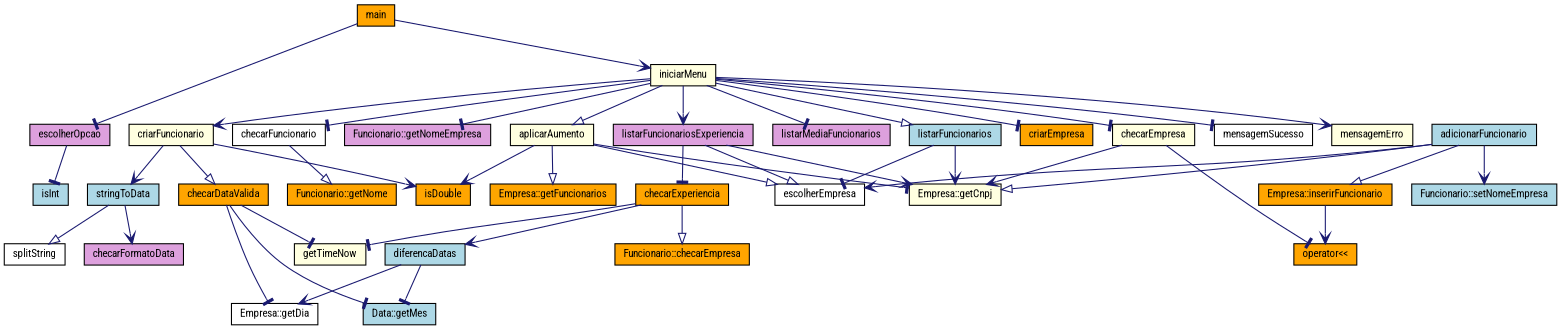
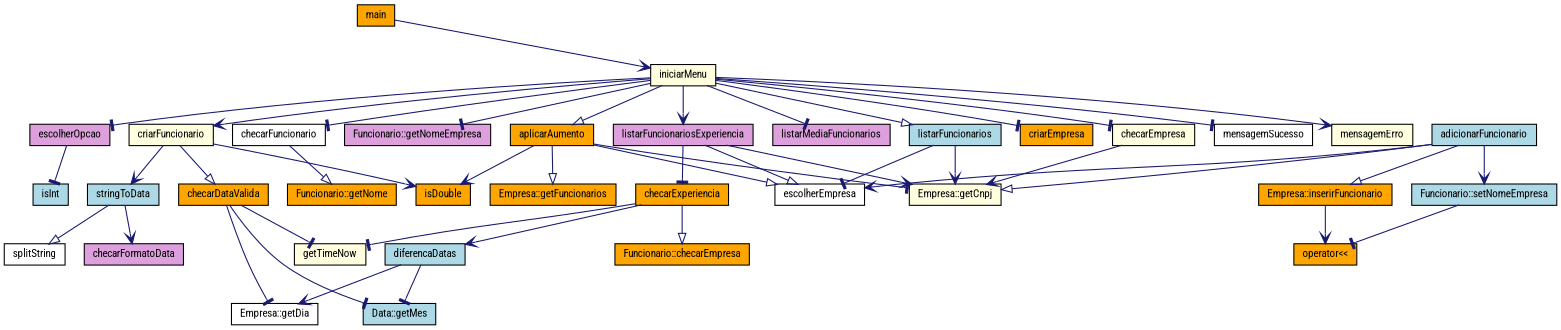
  digraph {
    fontname="Roboto Condensed"
    rankdir=TB
    node [color=black fillcolor=orange fontname="Roboto Condensed" fontsize=10 shape=record style=filled]
    edge [arrowhead=tee color=midnightblue fontname="Roboto Condensed" fontsize=10 labelfontname=Helvetica labelfontsize=10 style=solid]
    n1 [fontcolor=black height=0.2 label=main width=0.4]
    n2 [fillcolor=lightyellow height=0.2 label=iniciarMenu width=0.4]
    n3 [fillcolor=plum height=0.2 label=escolherOpcao width=0.4]
    n4 [height=0.2 label=criarEmpresa width=0.4]
    n5 [fillcolor=lightyellow height=0.2 label=checarEmpresa width=0.4]
    n6 [fillcolor=white height=0.2 label=mensagemSucesso width=0.4]
    n7 [fillcolor=lightyellow height=0.2 label=mensagemErro width=0.4]
    n8 [fillcolor=lightyellow height=0.2 label=criarFuncionario width=0.4]
    n9 [fillcolor=white height=0.2 label=checarFuncionario width=0.4]
    n10 [fillcolor=plum height=0.2 label="Funcionario::getNomeEmpresa" width=0.4]
    n11 [fillcolor=lightblue height=0.2 label=listarFuncionarios width=0.4]
    n12 [fillcolor=plum height=0.2 label=listarFuncionariosExperiencia width=0.4]
    n13 [fillcolor=plum height=0.2 label=listarMediaFuncionarios width=0.4]
-   n14 [fillcolor=lightyellow height=0.2 label=aplicarAumento width=0.4]
+   n14 [height=0.2 label=aplicarAumento width=0.4]
    n15 [fillcolor=lightblue height=0.2 label=isInt width=0.4]
    n16 [fillcolor=lightyellow height=0.2 label="Empresa::getCnpj" width=0.4]
    n17 [height=0.2 label=checarDataValida width=0.4]
    n18 [height=0.2 label=isDouble width=0.4]
    n19 [fillcolor=lightblue height=0.2 label=stringToData width=0.4]
    n20 [height=0.2 label="Funcionario::getNome" width=0.4]
    n21 [fillcolor=lightblue height=0.2 label=adicionarFuncionario width=0.4]
    n22 [fillcolor=white height=0.2 label=escolherEmpresa width=0.4]
    n23 [height=0.2 label="Empresa::inserirFuncionario" width=0.4]
    n24 [fillcolor=lightblue height=0.2 label="Funcionario::setNomeEmpresa" width=0.4]
    n25 [height=0.2 label=checarExperiencia width=0.4]
    n26 [height=0.2 label="Empresa::getFuncionarios" width=0.4]
    n27 [fillcolor=white height=0.2 label="Empresa::getDia" width=0.4]
    n28 [fillcolor=lightblue height=0.2 label="Data::getMes" width=0.4]
    n29 [fillcolor=lightyellow height=0.2 label=getTimeNow width=0.4]
    n30 [fillcolor=plum height=0.2 label=checarFormatoData width=0.4]
    n31 [fillcolor=white height=0.2 label=splitString width=0.4]
    n32 [height=0.2 label="operator\<\<" width=0.4]
    n33 [fillcolor=lightblue height=0.2 label=diferencaDatas width=0.4]
    n34 [height=0.2 label="Funcionario::checarEmpresa" width=0.4]
    n1 -> n2 [arrowhead=vee]
-   n1 -> n3
+   n2 -> n3
    n2 -> n4
    n2 -> n5
    n2 -> n6
    n2 -> n7 [arrowhead=vee]
    n2 -> n8 [arrowhead=vee]
    n2 -> n9
    n2 -> n10
    n2 -> n11 [arrowhead=onormal]
    n2 -> n12 [arrowhead=vee]
    n2 -> n13
    n2 -> n14 [arrowhead=onormal]
    n3 -> n15
    n5 -> n16 [arrowhead=vee]
    n8 -> n17 [arrowhead=onormal]
    n8 -> n18 [arrowhead=vee]
    n8 -> n19 [arrowhead=vee]
    n9 -> n20 [arrowhead=onormal]
    n11 -> n16 [arrowhead=vee]
    n11 -> n22
    n12 -> n16 [arrowhead=vee]
    n12 -> n22 [arrowhead=onormal]
    n12 -> n25
    n14 -> n16
    n14 -> n18 [arrowhead=vee]
    n14 -> n22 [arrowhead=onormal]
    n14 -> n26 [arrowhead=onormal]
    n17 -> n27
    n17 -> n28
    n17 -> n29
    n19 -> n30 [arrowhead=vee]
    n19 -> n31 [arrowhead=onormal]
    n21 -> n16 [arrowhead=onormal]
    n21 -> n22 [arrowhead=vee]
    n21 -> n23 [arrowhead=onormal]
    n21 -> n24 [arrowhead=vee]
    n23 -> n32 [arrowhead=vee]
-   n5 -> n32
+   n24 -> n32
    n25 -> n29
    n25 -> n33 [arrowhead=vee]
    n25 -> n34 [arrowhead=onormal]
    n33 -> n27 [arrowhead=vee]
    n33 -> n28
  }
